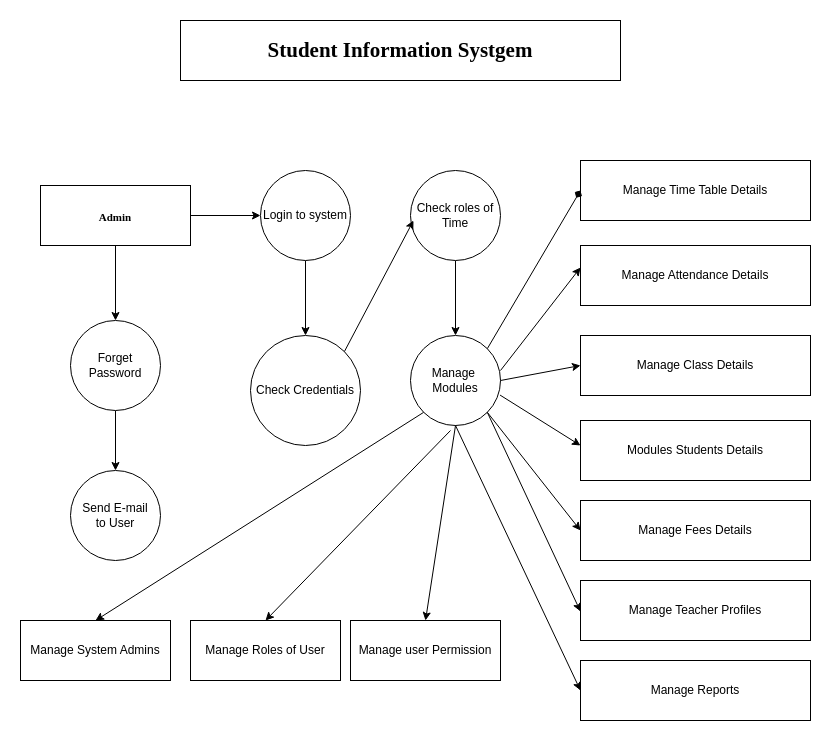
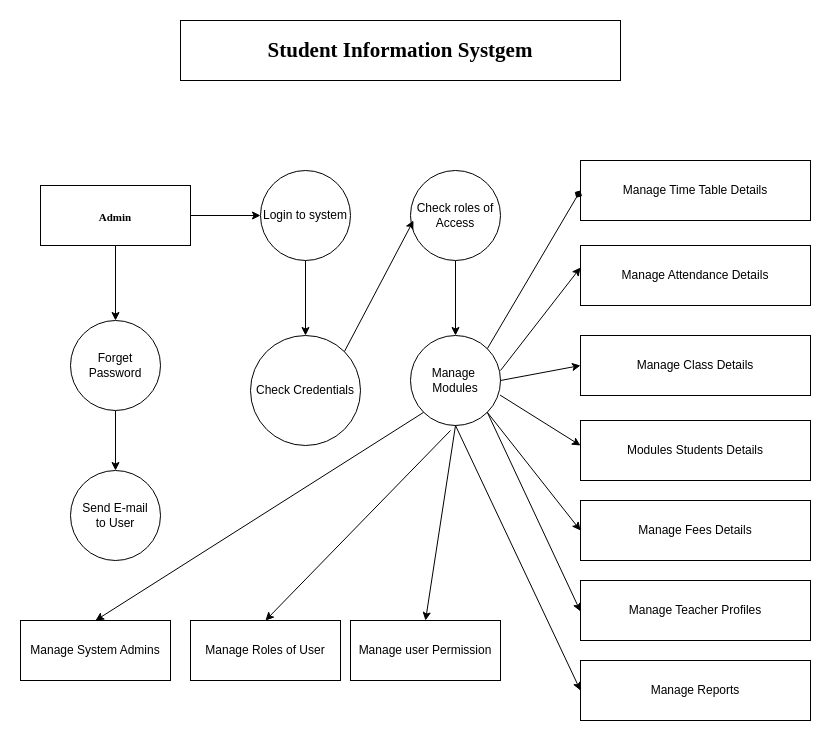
  <mxCell id="0" />
  <mxCell id="1" parent="0" />
  <mxCell id="2" value="&lt;h2&gt;&lt;font face=&quot;Lucida Console&quot;&gt;&lt;span style=&quot;font-size: 21px;&quot;&gt;Student Information Systgem&lt;/span&gt;&lt;/font&gt;&lt;/h2&gt;" style="rounded=0;whiteSpace=wrap;html=1;" vertex="1" parent="1"><mxGeometry x="180" y="20" width="440" height="60" as="geometry" /></mxCell>
  <mxCell id="3" value="Manage&amp;nbsp;&lt;div&gt;Modules&lt;/div&gt;" style="ellipse;whiteSpace=wrap;html=1;aspect=fixed;" vertex="1" parent="1"><mxGeometry x="410" y="335" width="90" height="90" as="geometry" /></mxCell>
  <mxCell id="4" value="Send E-mail&lt;div&gt;to User&lt;/div&gt;" style="ellipse;whiteSpace=wrap;html=1;aspect=fixed;" vertex="1" parent="1"><mxGeometry x="70" y="470" width="90" height="90" as="geometry" /></mxCell>
  <mxCell id="5" style="edgeStyle=orthogonalEdgeStyle;rounded=0;orthogonalLoop=1;jettySize=auto;html=1;exitX=0.5;exitY=1;exitDx=0;exitDy=0;entryX=0.5;entryY=0;entryDx=0;entryDy=0;" edge="1" parent="1" source="6" target="4"><mxGeometry relative="1" as="geometry" /></mxCell>
  <mxCell id="6" value="Forget&lt;div&gt;Password&lt;/div&gt;" style="ellipse;whiteSpace=wrap;html=1;aspect=fixed;" vertex="1" parent="1"><mxGeometry x="70" y="320" width="90" height="90" as="geometry" /></mxCell>
  <mxCell id="7" style="edgeStyle=orthogonalEdgeStyle;rounded=0;orthogonalLoop=1;jettySize=auto;html=1;exitX=0.5;exitY=1;exitDx=0;exitDy=0;entryX=0.5;entryY=0;entryDx=0;entryDy=0;" edge="1" parent="1" source="8" target="9"><mxGeometry relative="1" as="geometry" /></mxCell>
  <mxCell id="8" value="Login to system" style="ellipse;whiteSpace=wrap;html=1;aspect=fixed;" vertex="1" parent="1"><mxGeometry x="260" y="170" width="90" height="90" as="geometry" /></mxCell>
  <mxCell id="9" value="Check Credentials" style="ellipse;whiteSpace=wrap;html=1;aspect=fixed;" vertex="1" parent="1"><mxGeometry x="250" y="335" width="110" height="110" as="geometry" /></mxCell>
  <mxCell id="10" style="edgeStyle=orthogonalEdgeStyle;rounded=0;orthogonalLoop=1;jettySize=auto;html=1;exitX=0.5;exitY=1;exitDx=0;exitDy=0;entryX=0.5;entryY=0;entryDx=0;entryDy=0;" edge="1" parent="1" source="11" target="3"><mxGeometry relative="1" as="geometry" /></mxCell>
- <mxCell id="11" value="Check roles of&lt;div&gt;Time&lt;/div&gt;" style="ellipse;whiteSpace=wrap;html=1;aspect=fixed;" vertex="1" parent="1"><mxGeometry x="410" y="170" width="90" height="90" as="geometry" /></mxCell>
+ <mxCell id="11" value="Check roles of&lt;div&gt;Access&lt;/div&gt;" style="ellipse;whiteSpace=wrap;html=1;aspect=fixed;" vertex="1" parent="1"><mxGeometry x="410" y="170" width="90" height="90" as="geometry" /></mxCell>
  <mxCell id="12" style="edgeStyle=orthogonalEdgeStyle;rounded=0;orthogonalLoop=1;jettySize=auto;html=1;exitX=0.5;exitY=1;exitDx=0;exitDy=0;" edge="1" parent="1" source="8" target="8"><mxGeometry relative="1" as="geometry" /></mxCell>
  <mxCell id="13" style="edgeStyle=orthogonalEdgeStyle;rounded=0;orthogonalLoop=1;jettySize=auto;html=1;exitX=1;exitY=0.5;exitDx=0;exitDy=0;entryX=0;entryY=0.5;entryDx=0;entryDy=0;" edge="1" parent="1" source="15" target="8"><mxGeometry relative="1" as="geometry" /></mxCell>
  <mxCell id="14" style="edgeStyle=orthogonalEdgeStyle;rounded=0;orthogonalLoop=1;jettySize=auto;html=1;exitX=0.5;exitY=1;exitDx=0;exitDy=0;entryX=0.5;entryY=0;entryDx=0;entryDy=0;" edge="1" parent="1" source="15" target="6"><mxGeometry relative="1" as="geometry" /></mxCell>
  <mxCell id="15" value="&lt;h2&gt;&lt;font face=&quot;Times New Roman&quot;&gt;&lt;span style=&quot;font-size: 11px;&quot;&gt;Admin&lt;/span&gt;&lt;/font&gt;&lt;/h2&gt;" style="rounded=0;whiteSpace=wrap;html=1;" vertex="1" parent="1"><mxGeometry x="40" y="185" width="150" height="60" as="geometry" /></mxCell>
  <mxCell id="16" value="Manage Fees Details" style="rounded=0;whiteSpace=wrap;html=1;" vertex="1" parent="1"><mxGeometry x="580" y="500" width="230" height="60" as="geometry" /></mxCell>
  <mxCell id="17" value="Manage Teacher Profiles" style="rounded=0;whiteSpace=wrap;html=1;" vertex="1" parent="1"><mxGeometry x="580" y="580" width="230" height="60" as="geometry" /></mxCell>
  <mxCell id="18" value="Manage Reports" style="rounded=0;whiteSpace=wrap;html=1;" vertex="1" parent="1"><mxGeometry x="580" y="660" width="230" height="60" as="geometry" /></mxCell>
  <mxCell id="19" value="Manage Roles of User" style="rounded=0;whiteSpace=wrap;html=1;" vertex="1" parent="1"><mxGeometry x="190" y="620" width="150" height="60" as="geometry" /></mxCell>
  <mxCell id="20" value="Manage user Permission" style="rounded=0;whiteSpace=wrap;html=1;" vertex="1" parent="1"><mxGeometry x="350" y="620" width="150" height="60" as="geometry" /></mxCell>
  <mxCell id="21" value="Manage System Admins" style="rounded=0;whiteSpace=wrap;html=1;" vertex="1" parent="1"><mxGeometry x="20" y="620" width="150" height="60" as="geometry" /></mxCell>
  <mxCell id="22" value="Modules Students Details" style="rounded=0;whiteSpace=wrap;html=1;" vertex="1" parent="1"><mxGeometry x="580" y="420" width="230" height="60" as="geometry" /></mxCell>
  <mxCell id="23" value="Manage Class Details" style="rounded=0;whiteSpace=wrap;html=1;" vertex="1" parent="1"><mxGeometry x="580" y="335" width="230" height="60" as="geometry" /></mxCell>
  <mxCell id="24" value="Manage Attendance Details" style="rounded=0;whiteSpace=wrap;html=1;" vertex="1" parent="1"><mxGeometry x="580" y="245" width="230" height="60" as="geometry" /></mxCell>
  <mxCell id="25" value="Manage Time Table Details" style="rounded=0;whiteSpace=wrap;html=1;" vertex="1" parent="1"><mxGeometry x="580" y="160" width="230" height="60" as="geometry" /></mxCell>
  <mxCell id="26" value="" style="endArrow=diamond;html=1;rounded=0;entryX=0;entryY=0.5;entryDx=0;entryDy=0;exitX=1;exitY=0;exitDx=0;exitDy=0;" edge="1" parent="1" source="3" target="25"><mxGeometry width="50" height="50" relative="1" as="geometry"><mxPoint x="490" y="335" as="sourcePoint" /><mxPoint x="540" y="285" as="targetPoint" /></mxGeometry></mxCell>
  <mxCell id="27" value="" style="endArrow=classic;html=1;rounded=0;entryX=0;entryY=0.5;entryDx=0;entryDy=0;" edge="1" parent="1"><mxGeometry width="50" height="50" relative="1" as="geometry"><mxPoint x="500" y="370" as="sourcePoint" /><mxPoint x="580" y="267" as="targetPoint" /><Array as="points" /></mxGeometry></mxCell>
  <mxCell id="28" value="" style="endArrow=classic;html=1;rounded=0;entryX=0;entryY=0.5;entryDx=0;entryDy=0;exitX=1;exitY=0.5;exitDx=0;exitDy=0;" edge="1" parent="1" source="3" target="23"><mxGeometry width="50" height="50" relative="1" as="geometry"><mxPoint x="487" y="459" as="sourcePoint" /><mxPoint x="580" y="301" as="targetPoint" /></mxGeometry></mxCell>
  <mxCell id="29" value="" style="endArrow=classic;html=1;rounded=0;entryX=0;entryY=0.5;entryDx=0;entryDy=0;exitX=0.995;exitY=0.662;exitDx=0;exitDy=0;exitPerimeter=0;" edge="1" parent="1" source="3"><mxGeometry width="50" height="50" relative="1" as="geometry"><mxPoint x="487" y="603" as="sourcePoint" /><mxPoint x="580" y="445" as="targetPoint" /></mxGeometry></mxCell>
  <mxCell id="30" value="" style="endArrow=classic;html=1;rounded=0;entryX=0;entryY=0.5;entryDx=0;entryDy=0;exitX=0.5;exitY=1;exitDx=0;exitDy=0;" edge="1" parent="1" source="3"><mxGeometry width="50" height="50" relative="1" as="geometry"><mxPoint x="487" y="848" as="sourcePoint" /><mxPoint x="580" y="690" as="targetPoint" /></mxGeometry></mxCell>
  <mxCell id="31" value="" style="endArrow=classic;html=1;rounded=0;entryX=0;entryY=0.5;entryDx=0;entryDy=0;exitX=1;exitY=1;exitDx=0;exitDy=0;" edge="1" parent="1" source="3"><mxGeometry width="50" height="50" relative="1" as="geometry"><mxPoint x="487" y="769" as="sourcePoint" /><mxPoint x="580" y="611" as="targetPoint" /></mxGeometry></mxCell>
  <mxCell id="32" value="" style="endArrow=classic;html=1;rounded=0;entryX=0;entryY=0.5;entryDx=0;entryDy=0;exitX=1;exitY=1;exitDx=0;exitDy=0;" edge="1" parent="1" source="3"><mxGeometry width="50" height="50" relative="1" as="geometry"><mxPoint x="487" y="688" as="sourcePoint" /><mxPoint x="580" y="530" as="targetPoint" /></mxGeometry></mxCell>
  <mxCell id="33" value="" style="endArrow=classic;html=1;rounded=0;entryX=0;entryY=0.5;entryDx=0;entryDy=0;exitX=1;exitY=0;exitDx=0;exitDy=0;" edge="1" parent="1" source="9"><mxGeometry width="50" height="50" relative="1" as="geometry"><mxPoint x="320" y="378" as="sourcePoint" /><mxPoint x="413" y="220" as="targetPoint" /></mxGeometry></mxCell>
  <mxCell id="34" value="" style="endArrow=classic;html=1;rounded=0;entryX=0.5;entryY=0;entryDx=0;entryDy=0;" edge="1" parent="1" target="19"><mxGeometry width="50" height="50" relative="1" as="geometry"><mxPoint x="450" y="430" as="sourcePoint" /><mxPoint x="283" y="390" as="targetPoint" /></mxGeometry></mxCell>
  <mxCell id="35" value="" style="endArrow=classic;html=1;rounded=0;entryX=0.5;entryY=0;entryDx=0;entryDy=0;exitX=0.5;exitY=1;exitDx=0;exitDy=0;" edge="1" parent="1" source="3" target="20"><mxGeometry width="50" height="50" relative="1" as="geometry"><mxPoint x="210" y="538" as="sourcePoint" /><mxPoint x="303" y="380" as="targetPoint" /></mxGeometry></mxCell>
  <mxCell id="36" value="" style="endArrow=classic;html=1;rounded=0;entryX=0.5;entryY=0;entryDx=0;entryDy=0;exitX=0;exitY=1;exitDx=0;exitDy=0;" edge="1" parent="1" source="3" target="21"><mxGeometry width="50" height="50" relative="1" as="geometry"><mxPoint x="200" y="548" as="sourcePoint" /><mxPoint x="293" y="390" as="targetPoint" /></mxGeometry></mxCell>
